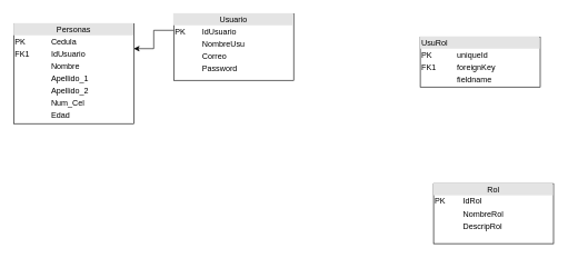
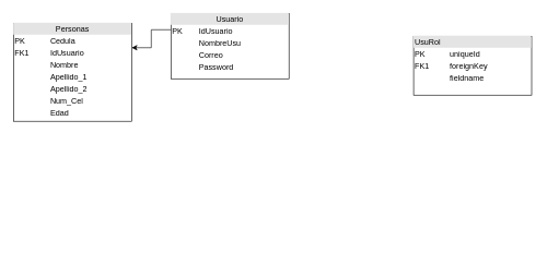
  <mxCell id="0" />
  <mxCell id="1" parent="0" />
  <mxCell id="2" value="&lt;div style=&quot;text-align: center; box-sizing: border-box; width: 100%; background: rgb(228, 228, 228); padding: 2px;&quot;&gt;Personas&lt;/div&gt;&lt;table style=&quot;width:100%;font-size:1em;&quot; cellpadding=&quot;2&quot; cellspacing=&quot;0&quot;&gt;&lt;tbody&gt;&lt;tr&gt;&lt;td&gt;PK&lt;/td&gt;&lt;td&gt;Cedula&lt;/td&gt;&lt;/tr&gt;&lt;tr&gt;&lt;td&gt;FK1&lt;/td&gt;&lt;td&gt;IdUsuario&lt;/td&gt;&lt;/tr&gt;&lt;tr&gt;&lt;td&gt;&lt;/td&gt;&lt;td&gt;Nombre&lt;/td&gt;&lt;/tr&gt;&lt;tr&gt;&lt;td&gt;&lt;br&gt;&lt;/td&gt;&lt;td&gt;Apellido_1&lt;/td&gt;&lt;/tr&gt;&lt;tr&gt;&lt;td&gt;&lt;br&gt;&lt;/td&gt;&lt;td&gt;Apellido_2&lt;/td&gt;&lt;/tr&gt;&lt;tr&gt;&lt;td&gt;&lt;br&gt;&lt;/td&gt;&lt;td&gt;Num_Cel&lt;/td&gt;&lt;/tr&gt;&lt;tr&gt;&lt;td&gt;&lt;br&gt;&lt;/td&gt;&lt;td&gt;Edad&lt;/td&gt;&lt;/tr&gt;&lt;/tbody&gt;&lt;/table&gt;" style="verticalAlign=top;align=left;overflow=fill;html=1;whiteSpace=wrap;" vertex="1" parent="1"><mxGeometry x="20" y="35" width="180" height="150" as="geometry" /></mxCell>
  <mxCell id="3" style="edgeStyle=orthogonalEdgeStyle;rounded=0;orthogonalLoop=1;jettySize=auto;html=1;exitX=0;exitY=0.25;exitDx=0;exitDy=0;entryX=1;entryY=0.25;entryDx=0;entryDy=0;" edge="1" parent="1" source="4" target="2"><mxGeometry relative="1" as="geometry" /></mxCell>
  <mxCell id="4" value="&lt;div style=&quot;text-align: center; box-sizing: border-box; width: 100%; background: rgb(228, 228, 228); padding: 2px;&quot;&gt;Usuario&lt;/div&gt;&lt;table style=&quot;width:100%;font-size:1em;&quot; cellpadding=&quot;2&quot; cellspacing=&quot;0&quot;&gt;&lt;tbody&gt;&lt;tr&gt;&lt;td&gt;PK&lt;/td&gt;&lt;td&gt;IdUsuario&lt;/td&gt;&lt;/tr&gt;&lt;tr&gt;&lt;td&gt;&lt;br&gt;&lt;/td&gt;&lt;td&gt;NombreUsu&lt;/td&gt;&lt;/tr&gt;&lt;tr&gt;&lt;td&gt;&lt;/td&gt;&lt;td&gt;Correo&lt;/td&gt;&lt;/tr&gt;&lt;tr&gt;&lt;td&gt;&lt;br&gt;&lt;/td&gt;&lt;td&gt;Password&lt;/td&gt;&lt;/tr&gt;&lt;/tbody&gt;&lt;/table&gt;" style="verticalAlign=top;align=left;overflow=fill;html=1;whiteSpace=wrap;" vertex="1" parent="1"><mxGeometry x="260" y="20" width="180" height="100" as="geometry" /></mxCell>
- <mxCell id="5" value="&lt;div style=&quot;text-align: center; box-sizing: border-box; width: 100%; background: rgb(228, 228, 228); padding: 2px;&quot;&gt;Rol&lt;/div&gt;&lt;table style=&quot;width:100%;font-size:1em;&quot; cellpadding=&quot;2&quot; cellspacing=&quot;0&quot;&gt;&lt;tbody&gt;&lt;tr&gt;&lt;td&gt;PK&lt;/td&gt;&lt;td&gt;IdRol&lt;/td&gt;&lt;/tr&gt;&lt;tr&gt;&lt;td&gt;&lt;br&gt;&lt;/td&gt;&lt;td&gt;NombreRol&lt;/td&gt;&lt;/tr&gt;&lt;tr&gt;&lt;td&gt;&lt;/td&gt;&lt;td&gt;DescripRol&lt;/td&gt;&lt;/tr&gt;&lt;/tbody&gt;&lt;/table&gt;" style="verticalAlign=top;align=left;overflow=fill;html=1;whiteSpace=wrap;" vertex="1" parent="1"><mxGeometry x="650" y="275" width="180" height="90" as="geometry" /></mxCell>
- <mxCell id="6" value="&lt;div style=&quot;box-sizing:border-box;width:100%;background:#e4e4e4;padding:2px;&quot;&gt;UsuRol&lt;/div&gt;&lt;table style=&quot;width:100%;font-size:1em;&quot; cellpadding=&quot;2&quot; cellspacing=&quot;0&quot;&gt;&lt;tbody&gt;&lt;tr&gt;&lt;td&gt;PK&lt;/td&gt;&lt;td&gt;uniqueId&lt;/td&gt;&lt;/tr&gt;&lt;tr&gt;&lt;td&gt;FK1&lt;/td&gt;&lt;td&gt;foreignKey&lt;/td&gt;&lt;/tr&gt;&lt;tr&gt;&lt;td&gt;&lt;/td&gt;&lt;td&gt;fieldname&lt;/td&gt;&lt;/tr&gt;&lt;/tbody&gt;&lt;/table&gt;" style="verticalAlign=top;align=left;overflow=fill;html=1;whiteSpace=wrap;" vertex="1" parent="1"><mxGeometry x="630" y="55" width="180" height="75" as="geometry" /></mxCell>
+ <mxCell id="6" value="&lt;div style=&quot;box-sizing:border-box;width:100%;background:#e4e4e4;padding:2px;&quot;&gt;UsuRol&lt;/div&gt;&lt;table style=&quot;width:100%;font-size:1em;&quot; cellpadding=&quot;2&quot; cellspacing=&quot;0&quot;&gt;&lt;tbody&gt;&lt;tr&gt;&lt;td&gt;PK&lt;/td&gt;&lt;td&gt;uniqueId&lt;/td&gt;&lt;/tr&gt;&lt;tr&gt;&lt;td&gt;FK1&lt;/td&gt;&lt;td&gt;foreignKey&lt;/td&gt;&lt;/tr&gt;&lt;tr&gt;&lt;td&gt;&lt;/td&gt;&lt;td&gt;fieldname&lt;/td&gt;&lt;/tr&gt;&lt;/tbody&gt;&lt;/table&gt;" style="verticalAlign=top;align=left;overflow=fill;html=1;whiteSpace=wrap;" vertex="1" parent="1"><mxGeometry x="630" y="55" width="180" height="90" as="geometry" /></mxCell>
